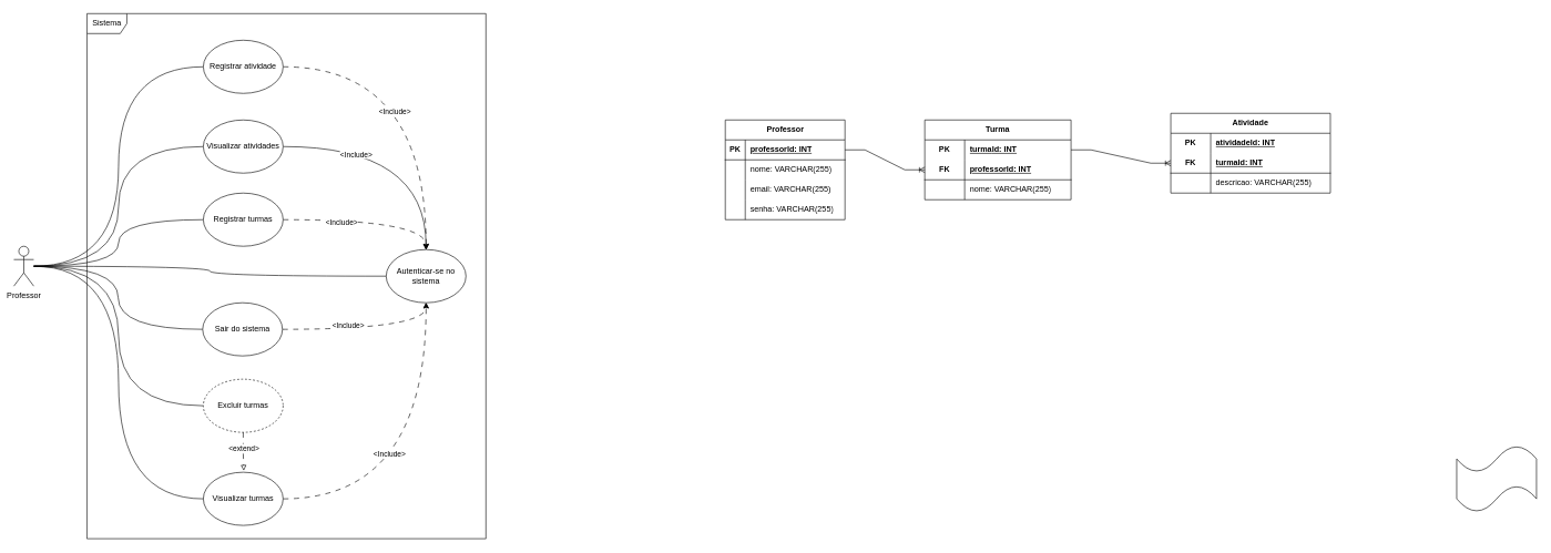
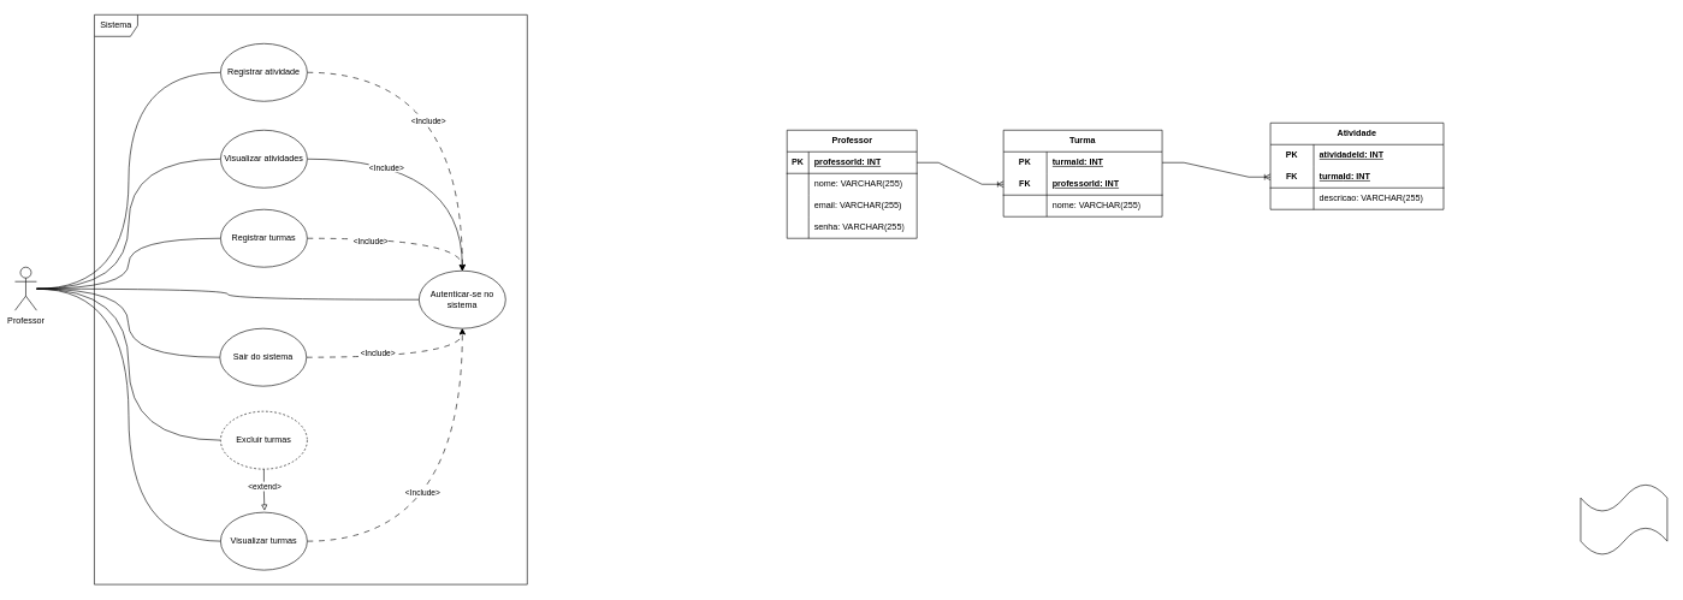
  <mxCell id="0" />
  <mxCell id="1" parent="0" />
  <mxCell id="2" style="edgeStyle=orthogonalEdgeStyle;rounded=0;orthogonalLoop=1;jettySize=auto;html=1;entryX=0;entryY=0.5;entryDx=0;entryDy=0;curved=1;endArrow=none;endFill=0;" edge="1" parent="1" source="9" target="17"><mxGeometry relative="1" as="geometry" /></mxCell>
  <mxCell id="3" style="edgeStyle=orthogonalEdgeStyle;rounded=0;orthogonalLoop=1;jettySize=auto;html=1;entryX=0;entryY=0.5;entryDx=0;entryDy=0;curved=1;endArrow=none;endFill=0;" edge="1" parent="1" source="9" target="21"><mxGeometry relative="1" as="geometry" /></mxCell>
  <mxCell id="4" style="edgeStyle=orthogonalEdgeStyle;rounded=0;orthogonalLoop=1;jettySize=auto;html=1;entryX=0;entryY=0.5;entryDx=0;entryDy=0;curved=1;endArrow=none;endFill=0;" edge="1" parent="1" source="9" target="24"><mxGeometry relative="1" as="geometry" /></mxCell>
  <mxCell id="5" style="edgeStyle=orthogonalEdgeStyle;rounded=0;orthogonalLoop=1;jettySize=auto;html=1;entryX=0;entryY=0.5;entryDx=0;entryDy=0;curved=1;endArrow=none;endFill=0;" edge="1" parent="1" source="9" target="11"><mxGeometry relative="1" as="geometry" /></mxCell>
  <mxCell id="6" style="edgeStyle=orthogonalEdgeStyle;rounded=0;orthogonalLoop=1;jettySize=auto;html=1;entryX=0;entryY=0.5;entryDx=0;entryDy=0;curved=1;endArrow=none;endFill=0;" edge="1" parent="1" source="9" target="14"><mxGeometry relative="1" as="geometry" /></mxCell>
  <mxCell id="7" style="edgeStyle=orthogonalEdgeStyle;rounded=0;orthogonalLoop=1;jettySize=auto;html=1;entryX=0;entryY=0.5;entryDx=0;entryDy=0;curved=1;endArrow=none;endFill=0;" edge="1" parent="1" source="9" target="18"><mxGeometry relative="1" as="geometry" /></mxCell>
  <mxCell id="8" style="edgeStyle=orthogonalEdgeStyle;rounded=0;orthogonalLoop=1;jettySize=auto;html=1;entryX=0;entryY=0.5;entryDx=0;entryDy=0;curved=1;endArrow=none;endFill=0;" edge="1" parent="1" source="9" target="27"><mxGeometry relative="1" as="geometry" /></mxCell>
  <mxCell id="9" value="Professor" style="shape=umlActor;verticalLabelPosition=bottom;verticalAlign=top;html=1;outlineConnect=0;" vertex="1" parent="1"><mxGeometry x="20" y="370" width="30" height="60" as="geometry" /></mxCell>
  <mxCell id="10" value="Sistema" style="shape=umlFrame;whiteSpace=wrap;html=1;pointerEvents=0;" vertex="1" parent="1"><mxGeometry x="130" y="20" width="600" height="790" as="geometry" /></mxCell>
  <mxCell id="11" value="Autenticar-se no sistema" style="ellipse;whiteSpace=wrap;html=1;" vertex="1" parent="1"><mxGeometry x="580" y="375" width="120" height="80" as="geometry" /></mxCell>
  <mxCell id="12" style="edgeStyle=orthogonalEdgeStyle;rounded=0;orthogonalLoop=1;jettySize=auto;html=1;entryX=0.5;entryY=1;entryDx=0;entryDy=0;curved=1;dashed=1;dashPattern=8 8;" edge="1" parent="1" source="14" target="11"><mxGeometry relative="1" as="geometry" /></mxCell>
  <mxCell id="13" value="&amp;lt;Include&amp;gt;" style="edgeLabel;html=1;align=center;verticalAlign=middle;resizable=0;points=[];" vertex="1" connectable="0" parent="12"><mxGeometry x="-0.232" y="7" relative="1" as="geometry"><mxPoint as="offset" /></mxGeometry></mxCell>
  <mxCell id="14" value="Sair do sistema" style="ellipse;whiteSpace=wrap;html=1;" vertex="1" parent="1"><mxGeometry x="304" y="455" width="120" height="80" as="geometry" /></mxCell>
  <mxCell id="15" style="edgeStyle=orthogonalEdgeStyle;rounded=0;orthogonalLoop=1;jettySize=auto;html=1;entryX=0.5;entryY=0;entryDx=0;entryDy=0;curved=1;dashed=1;dashPattern=8 8;" edge="1" parent="1" source="17" target="11"><mxGeometry relative="1" as="geometry" /></mxCell>
  <mxCell id="16" value="&amp;lt;Include&amp;gt;" style="edgeLabel;html=1;align=center;verticalAlign=middle;resizable=0;points=[];" vertex="1" connectable="0" parent="15"><mxGeometry x="0.153" y="-48" relative="1" as="geometry"><mxPoint as="offset" /></mxGeometry></mxCell>
  <mxCell id="17" value="Registrar atividade" style="ellipse;whiteSpace=wrap;html=1;" vertex="1" parent="1"><mxGeometry x="305" y="60" width="120" height="80" as="geometry" /></mxCell>
  <mxCell id="18" value="Excluir turmas" style="ellipse;whiteSpace=wrap;html=1;dashed=1;" vertex="1" parent="1"><mxGeometry x="305" y="570" width="120" height="80" as="geometry" /></mxCell>
  <mxCell id="19" style="edgeStyle=orthogonalEdgeStyle;rounded=0;orthogonalLoop=1;jettySize=auto;html=1;entryX=0.5;entryY=0;entryDx=0;entryDy=0;curved=1;dashed=0;dashPattern=8 8;" edge="1" parent="1" source="21" target="11"><mxGeometry relative="1" as="geometry" /></mxCell>
  <mxCell id="20" value="&amp;lt;Include&amp;gt;" style="edgeLabel;html=1;align=center;verticalAlign=middle;resizable=0;points=[];" vertex="1" connectable="0" parent="19"><mxGeometry x="-0.41" y="-11" relative="1" as="geometry"><mxPoint as="offset" /></mxGeometry></mxCell>
  <mxCell id="21" value="Visualizar atividades" style="ellipse;whiteSpace=wrap;html=1;" vertex="1" parent="1"><mxGeometry x="305" y="180" width="120" height="80" as="geometry" /></mxCell>
  <mxCell id="22" style="edgeStyle=orthogonalEdgeStyle;rounded=0;orthogonalLoop=1;jettySize=auto;html=1;entryX=0.5;entryY=0;entryDx=0;entryDy=0;curved=1;dashed=1;dashPattern=8 8;" edge="1" parent="1" source="24" target="11"><mxGeometry relative="1" as="geometry" /></mxCell>
  <mxCell id="23" value="&amp;lt;Include&amp;gt;" style="edgeLabel;html=1;align=center;verticalAlign=middle;resizable=0;points=[];" vertex="1" connectable="0" parent="22"><mxGeometry x="-0.329" y="-3" relative="1" as="geometry"><mxPoint as="offset" /></mxGeometry></mxCell>
  <mxCell id="24" value="Registrar turmas" style="ellipse;whiteSpace=wrap;html=1;" vertex="1" parent="1"><mxGeometry x="305" y="290" width="120" height="80" as="geometry" /></mxCell>
  <mxCell id="25" style="edgeStyle=orthogonalEdgeStyle;rounded=0;orthogonalLoop=1;jettySize=auto;html=1;entryX=0.5;entryY=1;entryDx=0;entryDy=0;curved=1;dashed=1;dashPattern=8 8;" edge="1" parent="1" source="27" target="11"><mxGeometry relative="1" as="geometry" /></mxCell>
  <mxCell id="26" value="&amp;lt;Include&amp;gt;" style="edgeLabel;html=1;align=center;verticalAlign=middle;resizable=0;points=[];" vertex="1" connectable="0" parent="25"><mxGeometry x="0.109" y="56" relative="1" as="geometry"><mxPoint as="offset" /></mxGeometry></mxCell>
  <mxCell id="27" value="Visualizar turmas" style="ellipse;whiteSpace=wrap;html=1;" vertex="1" parent="1"><mxGeometry x="305" y="710" width="120" height="80" as="geometry" /></mxCell>
- <mxCell id="28" style="edgeStyle=orthogonalEdgeStyle;rounded=0;orthogonalLoop=1;jettySize=auto;html=1;entryX=0.507;entryY=-0.029;entryDx=0;entryDy=0;entryPerimeter=0;dashed=1;dashPattern=8 8;endArrow=block;endFill=0;" edge="1" parent="1" source="18" target="27"><mxGeometry relative="1" as="geometry" /></mxCell>
+ <mxCell id="28" style="edgeStyle=orthogonalEdgeStyle;rounded=0;orthogonalLoop=1;jettySize=auto;html=1;entryX=0.507;entryY=-0.029;entryDx=0;entryDy=0;entryPerimeter=0;dashed=0;dashPattern=8 8;endArrow=block;endFill=0;" edge="1" parent="1" source="18" target="27"><mxGeometry relative="1" as="geometry" /></mxCell>
  <mxCell id="29" value="&amp;lt;extend&amp;gt;" style="edgeLabel;html=1;align=center;verticalAlign=middle;resizable=0;points=[];" vertex="1" connectable="0" parent="28"><mxGeometry x="-0.208" relative="1" as="geometry"><mxPoint as="offset" /></mxGeometry></mxCell>
  <mxCell id="30" value="Professor" style="shape=table;startSize=30;container=1;collapsible=1;childLayout=tableLayout;fixedRows=1;rowLines=0;fontStyle=1;align=center;resizeLast=1;html=1;" vertex="1" parent="1"><mxGeometry x="1090" y="180" width="180" height="150" as="geometry" /></mxCell>
  <mxCell id="31" value="" style="shape=tableRow;horizontal=0;startSize=0;swimlaneHead=0;swimlaneBody=0;fillColor=none;collapsible=0;dropTarget=0;points=[[0,0.5],[1,0.5]];portConstraint=eastwest;top=0;left=0;right=0;bottom=1;" vertex="1" parent="30"><mxGeometry y="30" width="180" height="30" as="geometry" /></mxCell>
  <mxCell id="32" value="PK" style="shape=partialRectangle;connectable=0;fillColor=none;top=0;left=0;bottom=0;right=0;fontStyle=1;overflow=hidden;whiteSpace=wrap;html=1;" vertex="1" parent="31"><mxGeometry width="30" height="30" as="geometry"><mxRectangle width="30" height="30" as="alternateBounds" /></mxGeometry></mxCell>
  <mxCell id="33" value="&lt;span style=&quot;text-align: center; text-wrap: nowrap;&quot;&gt;professorId: INT&lt;/span&gt;" style="shape=partialRectangle;connectable=0;fillColor=none;top=0;left=0;bottom=0;right=0;align=left;spacingLeft=6;fontStyle=5;overflow=hidden;whiteSpace=wrap;html=1;" vertex="1" parent="31"><mxGeometry x="30" width="150" height="30" as="geometry"><mxRectangle width="150" height="30" as="alternateBounds" /></mxGeometry></mxCell>
  <mxCell id="34" value="" style="shape=tableRow;horizontal=0;startSize=0;swimlaneHead=0;swimlaneBody=0;fillColor=none;collapsible=0;dropTarget=0;points=[[0,0.5],[1,0.5]];portConstraint=eastwest;top=0;left=0;right=0;bottom=0;" vertex="1" parent="30"><mxGeometry y="60" width="180" height="30" as="geometry" /></mxCell>
  <mxCell id="35" value="" style="shape=partialRectangle;connectable=0;fillColor=none;top=0;left=0;bottom=0;right=0;editable=1;overflow=hidden;whiteSpace=wrap;html=1;" vertex="1" parent="34"><mxGeometry width="30" height="30" as="geometry"><mxRectangle width="30" height="30" as="alternateBounds" /></mxGeometry></mxCell>
  <mxCell id="36" value="nome: VARCHAR(255)" style="shape=partialRectangle;connectable=0;fillColor=none;top=0;left=0;bottom=0;right=0;align=left;spacingLeft=6;overflow=hidden;whiteSpace=wrap;html=1;" vertex="1" parent="34"><mxGeometry x="30" width="150" height="30" as="geometry"><mxRectangle width="150" height="30" as="alternateBounds" /></mxGeometry></mxCell>
  <mxCell id="37" value="" style="shape=tableRow;horizontal=0;startSize=0;swimlaneHead=0;swimlaneBody=0;fillColor=none;collapsible=0;dropTarget=0;points=[[0,0.5],[1,0.5]];portConstraint=eastwest;top=0;left=0;right=0;bottom=0;" vertex="1" parent="30"><mxGeometry y="90" width="180" height="30" as="geometry" /></mxCell>
  <mxCell id="38" value="" style="shape=partialRectangle;connectable=0;fillColor=none;top=0;left=0;bottom=0;right=0;editable=1;overflow=hidden;whiteSpace=wrap;html=1;" vertex="1" parent="37"><mxGeometry width="30" height="30" as="geometry"><mxRectangle width="30" height="30" as="alternateBounds" /></mxGeometry></mxCell>
  <mxCell id="39" value="email: VARCHAR(255)" style="shape=partialRectangle;connectable=0;fillColor=none;top=0;left=0;bottom=0;right=0;align=left;spacingLeft=6;overflow=hidden;whiteSpace=wrap;html=1;" vertex="1" parent="37"><mxGeometry x="30" width="150" height="30" as="geometry"><mxRectangle width="150" height="30" as="alternateBounds" /></mxGeometry></mxCell>
  <mxCell id="40" value="" style="shape=tableRow;horizontal=0;startSize=0;swimlaneHead=0;swimlaneBody=0;fillColor=none;collapsible=0;dropTarget=0;points=[[0,0.5],[1,0.5]];portConstraint=eastwest;top=0;left=0;right=0;bottom=0;" vertex="1" parent="30"><mxGeometry y="120" width="180" height="30" as="geometry" /></mxCell>
  <mxCell id="41" value="" style="shape=partialRectangle;connectable=0;fillColor=none;top=0;left=0;bottom=0;right=0;editable=1;overflow=hidden;whiteSpace=wrap;html=1;" vertex="1" parent="40"><mxGeometry width="30" height="30" as="geometry"><mxRectangle width="30" height="30" as="alternateBounds" /></mxGeometry></mxCell>
  <mxCell id="42" value="senha: VARCHAR(255)" style="shape=partialRectangle;connectable=0;fillColor=none;top=0;left=0;bottom=0;right=0;align=left;spacingLeft=6;overflow=hidden;whiteSpace=wrap;html=1;" vertex="1" parent="40"><mxGeometry x="30" width="150" height="30" as="geometry"><mxRectangle width="150" height="30" as="alternateBounds" /></mxGeometry></mxCell>
  <mxCell id="43" value="&lt;span style=&quot;text-wrap: nowrap;&quot;&gt;Turma&lt;/span&gt;" style="shape=table;startSize=30;container=1;collapsible=1;childLayout=tableLayout;fixedRows=1;rowLines=0;fontStyle=1;align=center;resizeLast=1;html=1;whiteSpace=wrap;" vertex="1" parent="1"><mxGeometry x="1390" y="180" width="220" height="120" as="geometry" /></mxCell>
  <mxCell id="44" value="" style="shape=tableRow;horizontal=0;startSize=0;swimlaneHead=0;swimlaneBody=0;fillColor=none;collapsible=0;dropTarget=0;points=[[0,0.5],[1,0.5]];portConstraint=eastwest;top=0;left=0;right=0;bottom=0;html=1;" vertex="1" parent="43"><mxGeometry y="30" width="220" height="30" as="geometry" /></mxCell>
  <mxCell id="45" value="PK" style="shape=partialRectangle;connectable=0;fillColor=none;top=0;left=0;bottom=0;right=0;fontStyle=1;overflow=hidden;html=1;whiteSpace=wrap;" vertex="1" parent="44"><mxGeometry width="60" height="30" as="geometry"><mxRectangle width="60" height="30" as="alternateBounds" /></mxGeometry></mxCell>
  <mxCell id="46" value="&lt;span style=&quot;text-wrap: nowrap; text-align: center;&quot;&gt;turma&lt;/span&gt;&lt;span style=&quot;text-wrap: nowrap; text-align: center;&quot;&gt;Id: INT&lt;/span&gt;" style="shape=partialRectangle;connectable=0;fillColor=none;top=0;left=0;bottom=0;right=0;align=left;spacingLeft=6;fontStyle=5;overflow=hidden;html=1;whiteSpace=wrap;" vertex="1" parent="44"><mxGeometry x="60" width="160" height="30" as="geometry"><mxRectangle width="160" height="30" as="alternateBounds" /></mxGeometry></mxCell>
  <mxCell id="47" value="" style="shape=tableRow;horizontal=0;startSize=0;swimlaneHead=0;swimlaneBody=0;fillColor=none;collapsible=0;dropTarget=0;points=[[0,0.5],[1,0.5]];portConstraint=eastwest;top=0;left=0;right=0;bottom=1;html=1;" vertex="1" parent="43"><mxGeometry y="60" width="220" height="30" as="geometry" /></mxCell>
  <mxCell id="48" value="FK" style="shape=partialRectangle;connectable=0;fillColor=none;top=0;left=0;bottom=0;right=0;fontStyle=1;overflow=hidden;html=1;whiteSpace=wrap;" vertex="1" parent="47"><mxGeometry width="60" height="30" as="geometry"><mxRectangle width="60" height="30" as="alternateBounds" /></mxGeometry></mxCell>
  <mxCell id="49" value="&lt;span style=&quot;text-align: center; text-wrap: nowrap;&quot;&gt;professorId: INT&lt;/span&gt;" style="shape=partialRectangle;connectable=0;fillColor=none;top=0;left=0;bottom=0;right=0;align=left;spacingLeft=6;fontStyle=5;overflow=hidden;html=1;whiteSpace=wrap;" vertex="1" parent="47"><mxGeometry x="60" width="160" height="30" as="geometry"><mxRectangle width="160" height="30" as="alternateBounds" /></mxGeometry></mxCell>
  <mxCell id="50" value="" style="shape=tableRow;horizontal=0;startSize=0;swimlaneHead=0;swimlaneBody=0;fillColor=none;collapsible=0;dropTarget=0;points=[[0,0.5],[1,0.5]];portConstraint=eastwest;top=0;left=0;right=0;bottom=0;html=1;" vertex="1" parent="43"><mxGeometry y="90" width="220" height="30" as="geometry" /></mxCell>
  <mxCell id="51" value="" style="shape=partialRectangle;connectable=0;fillColor=none;top=0;left=0;bottom=0;right=0;editable=1;overflow=hidden;html=1;whiteSpace=wrap;" vertex="1" parent="50"><mxGeometry width="60" height="30" as="geometry"><mxRectangle width="60" height="30" as="alternateBounds" /></mxGeometry></mxCell>
  <mxCell id="52" value="nome: VARCHAR(255)" style="shape=partialRectangle;connectable=0;fillColor=none;top=0;left=0;bottom=0;right=0;align=left;spacingLeft=6;overflow=hidden;html=1;whiteSpace=wrap;" vertex="1" parent="50"><mxGeometry x="60" width="160" height="30" as="geometry"><mxRectangle width="160" height="30" as="alternateBounds" /></mxGeometry></mxCell>
  <mxCell id="53" value="" style="edgeStyle=entityRelationEdgeStyle;fontSize=12;html=1;endArrow=ERoneToMany;rounded=0;exitX=1;exitY=0.5;exitDx=0;exitDy=0;entryX=0;entryY=0.5;entryDx=0;entryDy=0;" edge="1" parent="1" source="31" target="47"><mxGeometry width="100" height="100" relative="1" as="geometry"><mxPoint x="1310" y="460" as="sourcePoint" /><mxPoint x="1410" y="360" as="targetPoint" /></mxGeometry></mxCell>
  <mxCell id="54" value="&lt;span style=&quot;text-wrap: nowrap;&quot;&gt;Atividade&lt;/span&gt;" style="shape=table;startSize=30;container=1;collapsible=1;childLayout=tableLayout;fixedRows=1;rowLines=0;fontStyle=1;align=center;resizeLast=1;html=1;whiteSpace=wrap;" vertex="1" parent="1"><mxGeometry x="1760" width="240" height="120" as="geometry" y="170" /></mxCell>
  <mxCell id="55" value="" style="shape=tableRow;horizontal=0;startSize=0;swimlaneHead=0;swimlaneBody=0;fillColor=none;collapsible=0;dropTarget=0;points=[[0,0.5],[1,0.5]];portConstraint=eastwest;top=0;left=0;right=0;bottom=0;html=1;" vertex="1" parent="54"><mxGeometry y="30" width="240" height="30" as="geometry" /></mxCell>
  <mxCell id="56" value="PK" style="shape=partialRectangle;connectable=0;fillColor=none;top=0;left=0;bottom=0;right=0;fontStyle=1;overflow=hidden;html=1;whiteSpace=wrap;" vertex="1" parent="55"><mxGeometry width="60" height="30" as="geometry"><mxRectangle width="60" height="30" as="alternateBounds" /></mxGeometry></mxCell>
  <mxCell id="57" value="&lt;span style=&quot;text-align: center; text-wrap: nowrap;&quot;&gt;atividade&lt;/span&gt;&lt;span style=&quot;text-wrap: nowrap; text-align: center;&quot;&gt;Id: INT&lt;/span&gt;" style="shape=partialRectangle;connectable=0;fillColor=none;top=0;left=0;bottom=0;right=0;align=left;spacingLeft=6;fontStyle=5;overflow=hidden;html=1;whiteSpace=wrap;" vertex="1" parent="55"><mxGeometry x="60" width="180" height="30" as="geometry"><mxRectangle width="180" height="30" as="alternateBounds" /></mxGeometry></mxCell>
  <mxCell id="58" value="" style="shape=tableRow;horizontal=0;startSize=0;swimlaneHead=0;swimlaneBody=0;fillColor=none;collapsible=0;dropTarget=0;points=[[0,0.5],[1,0.5]];portConstraint=eastwest;top=0;left=0;right=0;bottom=1;html=1;" vertex="1" parent="54"><mxGeometry y="60" width="240" height="30" as="geometry" /></mxCell>
  <mxCell id="59" value="FK" style="shape=partialRectangle;connectable=0;fillColor=none;top=0;left=0;bottom=0;right=0;fontStyle=1;overflow=hidden;html=1;whiteSpace=wrap;" vertex="1" parent="58"><mxGeometry width="60" height="30" as="geometry"><mxRectangle width="60" height="30" as="alternateBounds" /></mxGeometry></mxCell>
  <mxCell id="60" value="&lt;span style=&quot;text-wrap: nowrap; text-align: center;&quot;&gt;turma&lt;/span&gt;&lt;span style=&quot;text-wrap: nowrap; text-align: center;&quot;&gt;Id: INT&lt;/span&gt;" style="shape=partialRectangle;connectable=0;fillColor=none;top=0;left=0;bottom=0;right=0;align=left;spacingLeft=6;fontStyle=5;overflow=hidden;html=1;whiteSpace=wrap;" vertex="1" parent="58"><mxGeometry x="60" width="180" height="30" as="geometry"><mxRectangle width="180" height="30" as="alternateBounds" /></mxGeometry></mxCell>
  <mxCell id="61" value="" style="shape=tableRow;horizontal=0;startSize=0;swimlaneHead=0;swimlaneBody=0;fillColor=none;collapsible=0;dropTarget=0;points=[[0,0.5],[1,0.5]];portConstraint=eastwest;top=0;left=0;right=0;bottom=0;html=1;" vertex="1" parent="54"><mxGeometry y="90" width="240" height="30" as="geometry" /></mxCell>
  <mxCell id="62" value="" style="shape=partialRectangle;connectable=0;fillColor=none;top=0;left=0;bottom=0;right=0;editable=1;overflow=hidden;html=1;whiteSpace=wrap;" vertex="1" parent="61"><mxGeometry width="60" height="30" as="geometry"><mxRectangle width="60" height="30" as="alternateBounds" /></mxGeometry></mxCell>
  <mxCell id="63" value="descricao: VARCHAR(255)" style="shape=partialRectangle;connectable=0;fillColor=none;top=0;left=0;bottom=0;right=0;align=left;spacingLeft=6;overflow=hidden;html=1;whiteSpace=wrap;" vertex="1" parent="61"><mxGeometry x="60" width="180" height="30" as="geometry"><mxRectangle width="180" height="30" as="alternateBounds" /></mxGeometry></mxCell>
  <mxCell id="64" value="" style="edgeStyle=entityRelationEdgeStyle;fontSize=12;html=1;endArrow=ERoneToMany;rounded=0;exitX=1;exitY=0.5;exitDx=0;exitDy=0;entryX=0;entryY=0.5;entryDx=0;entryDy=0;" edge="1" parent="1" source="44" target="58"><mxGeometry width="100" height="100" relative="1" as="geometry"><mxPoint x="1670" y="360" as="sourcePoint" /><mxPoint x="1790" y="390" as="targetPoint" /></mxGeometry></mxCell>
  <mxCell id="65" value="" style="shape=tape;whiteSpace=wrap;html=1;" vertex="1" parent="1"><mxGeometry x="2190" y="670" width="120" height="100" as="geometry" /></mxCell>
